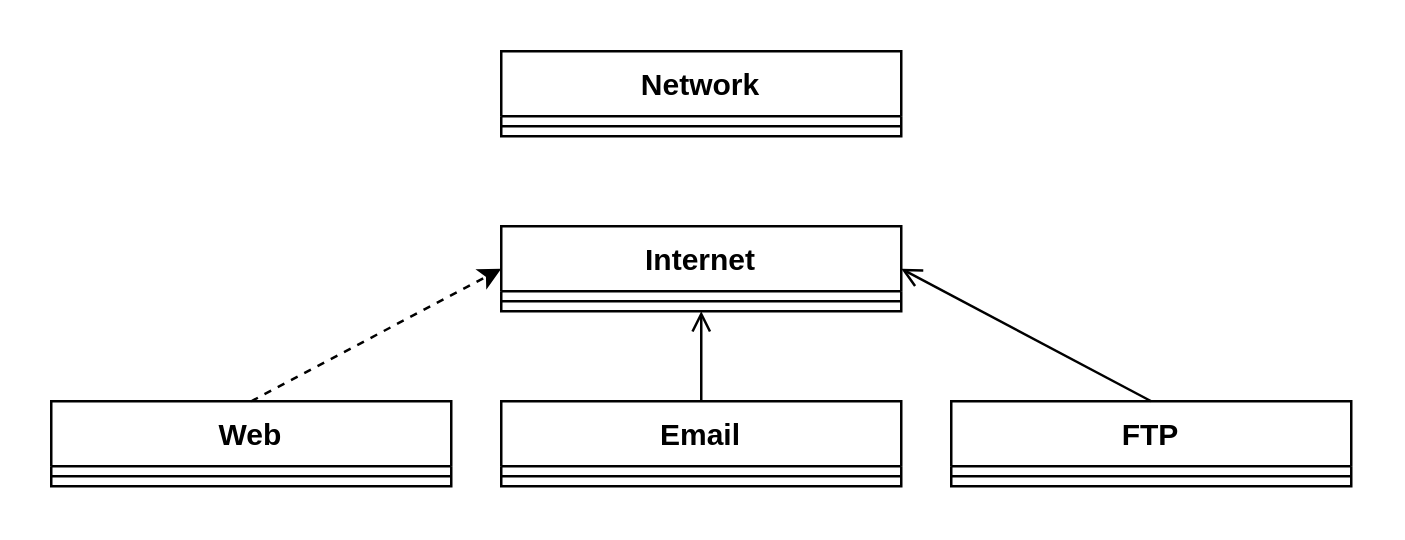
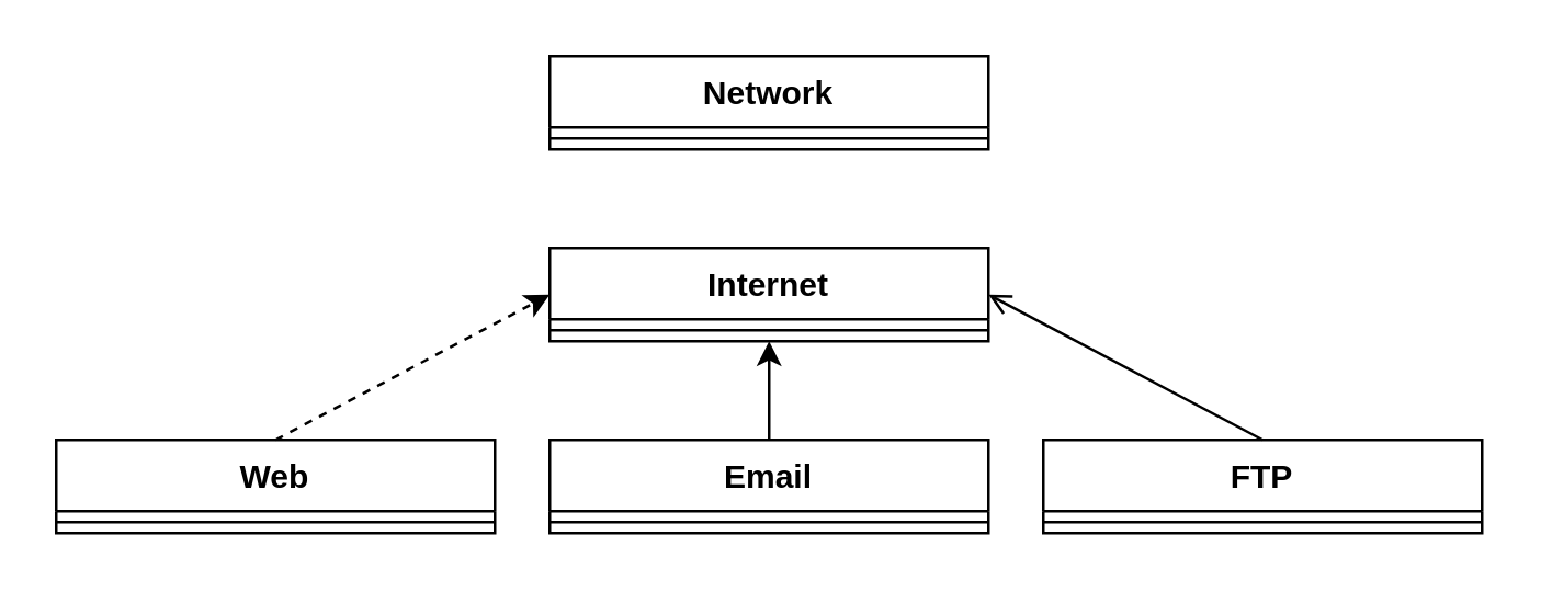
  <mxCell id="0" />
  <mxCell id="1" parent="0" />
  <mxCell id="2" value="Internet" style="swimlane;fontStyle=1;align=center;verticalAlign=top;childLayout=stackLayout;horizontal=1;startSize=26;horizontalStack=0;resizeParent=1;resizeParentMax=0;resizeLast=0;collapsible=1;marginBottom=0;" vertex="1" parent="1"><mxGeometry x="200" y="90" width="160" height="34" as="geometry" /></mxCell>
  <mxCell id="3" value="" style="line;strokeWidth=1;fillColor=none;align=left;verticalAlign=middle;spacingTop=-1;spacingLeft=3;spacingRight=3;rotatable=0;labelPosition=right;points=[];portConstraint=eastwest;" vertex="1" parent="2"><mxGeometry y="26" width="160" height="8" as="geometry" /></mxCell>
  <mxCell id="4" value="Network" style="swimlane;fontStyle=1;align=center;verticalAlign=top;childLayout=stackLayout;horizontal=1;startSize=26;horizontalStack=0;resizeParent=1;resizeParentMax=0;resizeLast=0;collapsible=1;marginBottom=0;" vertex="1" parent="1"><mxGeometry x="200" y="20" width="160" height="34" as="geometry" /></mxCell>
  <mxCell id="5" value="" style="line;strokeWidth=1;fillColor=none;align=left;verticalAlign=middle;spacingTop=-1;spacingLeft=3;spacingRight=3;rotatable=0;labelPosition=right;points=[];portConstraint=eastwest;" vertex="1" parent="4"><mxGeometry y="26" width="160" height="8" as="geometry" /></mxCell>
  <mxCell id="6" value="Web" style="swimlane;fontStyle=1;align=center;verticalAlign=top;childLayout=stackLayout;horizontal=1;startSize=26;horizontalStack=0;resizeParent=1;resizeParentMax=0;resizeLast=0;collapsible=1;marginBottom=0;" vertex="1" parent="1"><mxGeometry x="20" y="160" width="160" height="34" as="geometry" /></mxCell>
  <mxCell id="7" value="" style="line;strokeWidth=1;fillColor=none;align=left;verticalAlign=middle;spacingTop=-1;spacingLeft=3;spacingRight=3;rotatable=0;labelPosition=right;points=[];portConstraint=eastwest;" vertex="1" parent="6"><mxGeometry y="26" width="160" height="8" as="geometry" /></mxCell>
  <mxCell id="8" value="Email" style="swimlane;fontStyle=1;align=center;verticalAlign=top;childLayout=stackLayout;horizontal=1;startSize=26;horizontalStack=0;resizeParent=1;resizeParentMax=0;resizeLast=0;collapsible=1;marginBottom=0;" vertex="1" parent="1"><mxGeometry x="200" y="160" width="160" height="34" as="geometry" /></mxCell>
  <mxCell id="9" value="" style="line;strokeWidth=1;fillColor=none;align=left;verticalAlign=middle;spacingTop=-1;spacingLeft=3;spacingRight=3;rotatable=0;labelPosition=right;points=[];portConstraint=eastwest;" vertex="1" parent="8"><mxGeometry y="26" width="160" height="8" as="geometry" /></mxCell>
  <mxCell id="10" value="FTP" style="swimlane;fontStyle=1;align=center;verticalAlign=top;childLayout=stackLayout;horizontal=1;startSize=26;horizontalStack=0;resizeParent=1;resizeParentMax=0;resizeLast=0;collapsible=1;marginBottom=0;" vertex="1" parent="1"><mxGeometry x="380" y="160" width="160" height="34" as="geometry" /></mxCell>
  <mxCell id="11" value="" style="line;strokeWidth=1;fillColor=none;align=left;verticalAlign=middle;spacingTop=-1;spacingLeft=3;spacingRight=3;rotatable=0;labelPosition=right;points=[];portConstraint=eastwest;" vertex="1" parent="10"><mxGeometry y="26" width="160" height="8" as="geometry" /></mxCell>
  <mxCell id="12" value="" style="endArrow=classic;html=1;rounded=0;exitX=0.5;exitY=0;exitDx=0;exitDy=0;entryX=0;entryY=0.5;entryDx=0;entryDy=0;dashed=1;" edge="1" parent="1" source="6" target="2"><mxGeometry width="50" height="50" relative="1" as="geometry"><mxPoint x="390" y="280" as="sourcePoint" /><mxPoint x="440" y="230" as="targetPoint" /></mxGeometry></mxCell>
- <mxCell id="13" value="" style="endArrow=open;html=1;rounded=0;exitX=0.5;exitY=0;exitDx=0;exitDy=0;entryX=0.5;entryY=1;entryDx=0;entryDy=0;" edge="1" parent="1" source="8" target="2"><mxGeometry width="50" height="50" relative="1" as="geometry"><mxPoint x="390" y="280" as="sourcePoint" /><mxPoint x="440" y="230" as="targetPoint" /></mxGeometry></mxCell>
+ <mxCell id="13" value="" style="endArrow=classic;html=1;rounded=0;exitX=0.5;exitY=0;exitDx=0;exitDy=0;entryX=0.5;entryY=1;entryDx=0;entryDy=0;" edge="1" parent="1" source="8" target="2"><mxGeometry width="50" height="50" relative="1" as="geometry"><mxPoint x="390" y="280" as="sourcePoint" /><mxPoint x="440" y="230" as="targetPoint" /></mxGeometry></mxCell>
  <mxCell id="14" value="" style="endArrow=open;html=1;rounded=0;exitX=0.5;exitY=0;exitDx=0;exitDy=0;entryX=1;entryY=0.5;entryDx=0;entryDy=0;" edge="1" parent="1" source="10" target="2"><mxGeometry width="50" height="50" relative="1" as="geometry"><mxPoint x="390" y="280" as="sourcePoint" /><mxPoint x="440" y="230" as="targetPoint" /></mxGeometry></mxCell>
